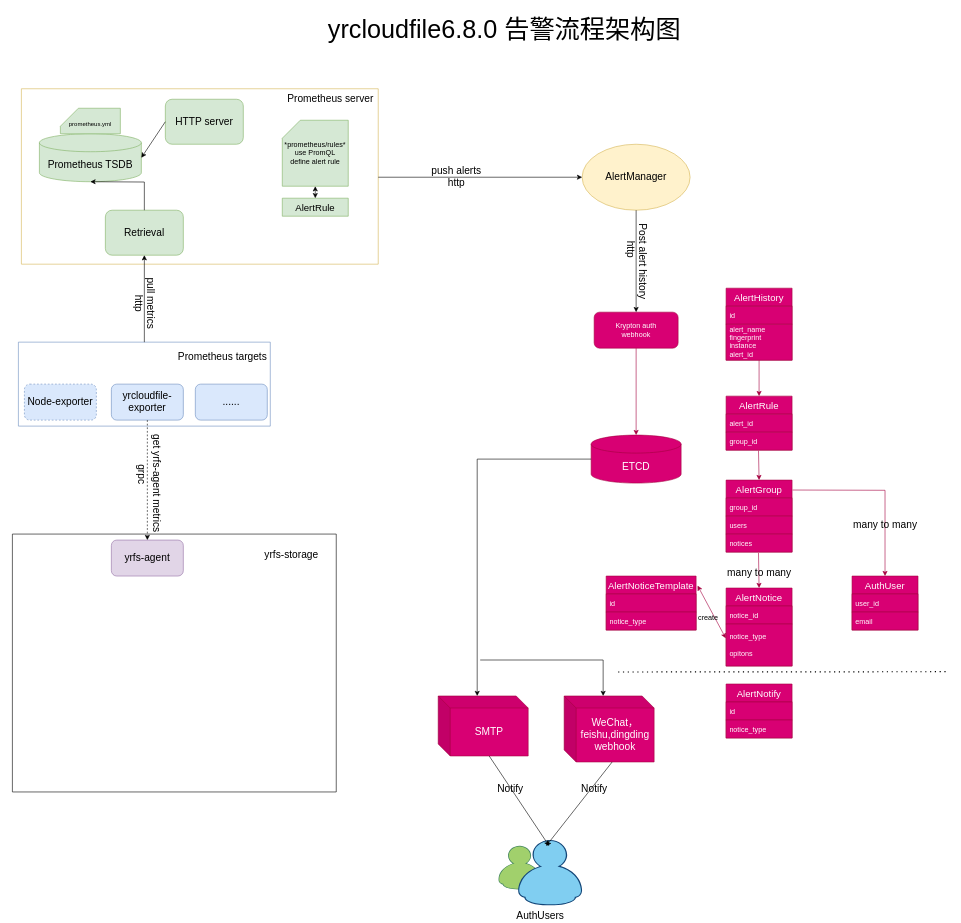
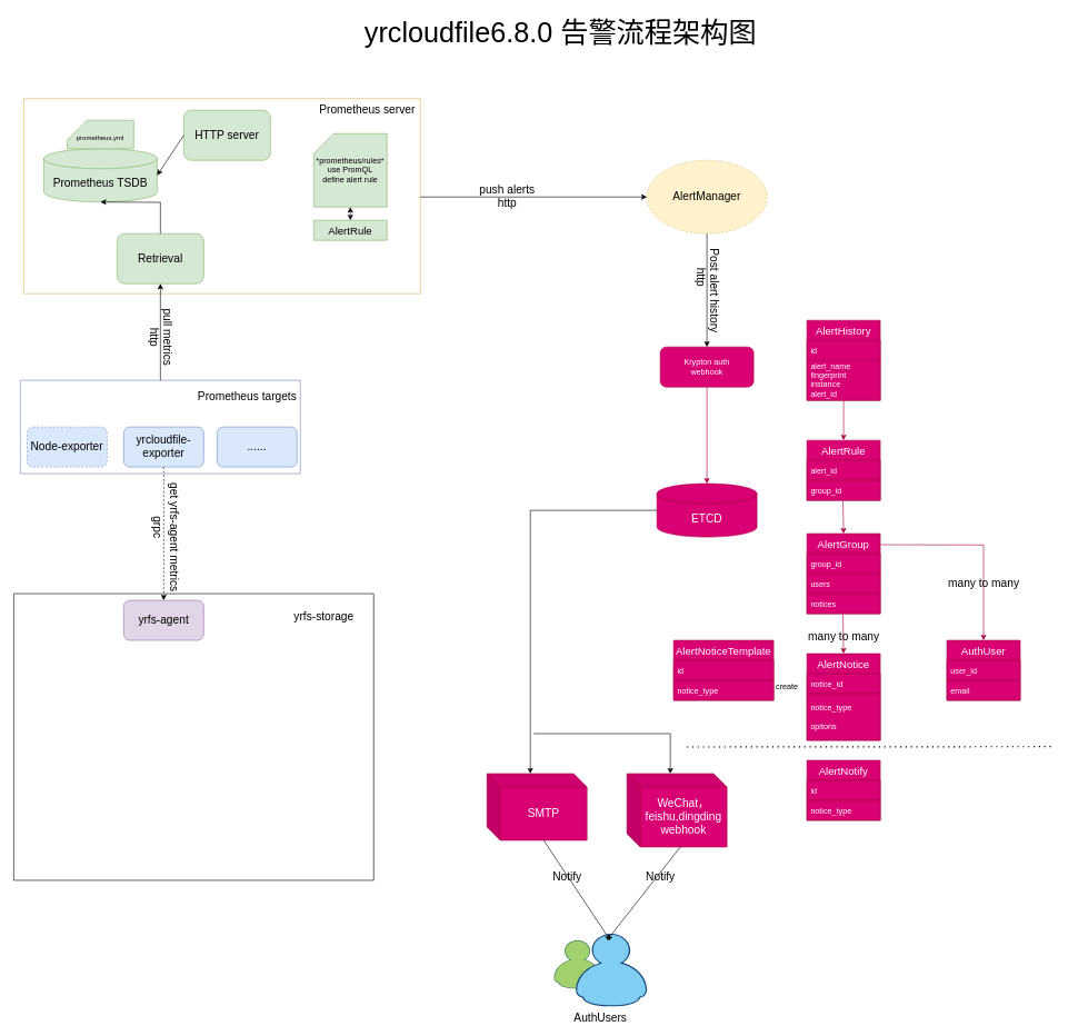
  <mxCell id="0" />
  <mxCell id="1" parent="0" />
  <mxCell id="2" value="Prometheus TSDB" style="shape=cylinder3;whiteSpace=wrap;html=1;boundedLbl=1;backgroundOutline=1;size=15;fillColor=#d5e8d4;strokeColor=#82b366;fontSize=17;" parent="1" vertex="1"><mxGeometry x="65" y="222.5" width="170" height="80" as="geometry" /></mxCell>
- <mxCell id="3" value="AlertManager" style="ellipse;whiteSpace=wrap;html=1;fillColor=#fff2cc;strokeColor=#d6b656;fontSize=17;" parent="1" vertex="1"><mxGeometry x="970" y="240" width="180" height="110" as="geometry" /></mxCell>
+ <mxCell id="3" value="AlertManager" style="ellipse;whiteSpace=wrap;html=1;fillColor=#fff2cc;strokeColor=#d6b656;fontSize=17;dashed=1;" parent="1" vertex="1"><mxGeometry x="970" y="240" width="180" height="110" as="geometry" /></mxCell>
  <mxCell id="4" value="yrcloudfile6.8.0 告警流程架构图" style="text;html=1;align=center;verticalAlign=middle;resizable=0;points=[];autosize=1;strokeColor=none;fillColor=none;fontSize=42;" parent="1" vertex="1"><mxGeometry x="540" y="20" width="600" height="60" as="geometry" /></mxCell>
  <mxCell id="5" value="&lt;font size=&quot;1&quot;&gt;prometheus.yml&lt;/font&gt;" style="shape=card;whiteSpace=wrap;html=1;fontSize=26;fillColor=#d5e8d4;strokeColor=#82b366;" parent="1" vertex="1"><mxGeometry x="100" y="180" width="100" height="42.5" as="geometry" /></mxCell>
  <mxCell id="6" value="" style="swimlane;startSize=0;fontSize=17;fillColor=#fff2cc;strokeColor=#d6b656;" parent="1" vertex="1"><mxGeometry x="35" y="147.5" width="595" height="292.5" as="geometry" /></mxCell>
  <mxCell id="7" value="HTTP server" style="rounded=1;whiteSpace=wrap;html=1;fontSize=17;fillColor=#d5e8d4;strokeColor=#82b366;" parent="6" vertex="1"><mxGeometry x="240" y="17.5" width="130" height="75" as="geometry" /></mxCell>
  <mxCell id="8" value="Prometheus server" style="text;html=1;align=center;verticalAlign=middle;resizable=0;points=[];autosize=1;strokeColor=none;fillColor=none;fontSize=17;" parent="6" vertex="1"><mxGeometry x="435" y="2.5" width="160" height="30" as="geometry" /></mxCell>
  <mxCell id="9" value="Retrieval" style="rounded=1;whiteSpace=wrap;html=1;fontSize=17;fillColor=#d5e8d4;strokeColor=#82b366;" parent="6" vertex="1"><mxGeometry x="140" y="202.5" width="130" height="75" as="geometry" /></mxCell>
  <mxCell id="10" value="*prometheus/rules*&lt;br&gt;use PromQL&lt;br&gt;define alert rule" style="shape=card;whiteSpace=wrap;html=1;fillColor=#d5e8d4;strokeColor=#82b366;" parent="6" vertex="1"><mxGeometry x="435" y="52.5" width="110" height="110" as="geometry" /></mxCell>
  <mxCell id="11" value="AlertRule" style="swimlane;fontStyle=0;childLayout=stackLayout;horizontal=1;startSize=30;horizontalStack=0;resizeParent=1;resizeParentMax=0;resizeLast=0;collapsible=1;marginBottom=0;fontSize=16;fillColor=#d5e8d4;strokeColor=#82b366;" parent="6" vertex="1"><mxGeometry x="435" y="182.5" width="110" height="30" as="geometry" /></mxCell>
  <mxCell id="12" value="" style="endArrow=classic;startArrow=classic;html=1;rounded=0;fontSize=17;entryX=0.5;entryY=1;entryDx=0;entryDy=0;entryPerimeter=0;exitX=0.5;exitY=0;exitDx=0;exitDy=0;" parent="6" source="11" target="10" edge="1"><mxGeometry width="50" height="50" relative="1" as="geometry"><mxPoint x="735" y="302.5" as="sourcePoint" /><mxPoint x="785" y="252.5" as="targetPoint" /></mxGeometry></mxCell>
  <mxCell id="13" value="" style="endArrow=classic;html=1;rounded=0;fontSize=17;entryX=1;entryY=0.5;entryDx=0;entryDy=0;entryPerimeter=0;exitX=0;exitY=0.5;exitDx=0;exitDy=0;" parent="1" source="7" target="2" edge="1"><mxGeometry width="50" height="50" relative="1" as="geometry"><mxPoint x="345" y="332.5" as="sourcePoint" /><mxPoint x="395" y="282.5" as="targetPoint" /></mxGeometry></mxCell>
  <mxCell id="14" value="" style="endArrow=classic;html=1;rounded=0;fontSize=17;entryX=0;entryY=0.5;entryDx=0;entryDy=0;startArrow=none;" parent="1" target="3" edge="1"><mxGeometry width="50" height="50" relative="1" as="geometry"><mxPoint x="630" y="295" as="sourcePoint" /><mxPoint x="640" y="340" as="targetPoint" /></mxGeometry></mxCell>
  <mxCell id="15" value="http" style="text;html=1;align=center;verticalAlign=middle;resizable=0;points=[];autosize=1;strokeColor=none;fillColor=none;fontSize=17;" parent="1" vertex="1"><mxGeometry x="740" y="290" width="40" height="30" as="geometry" /></mxCell>
  <mxCell id="16" value="push alerts" style="text;html=1;align=center;verticalAlign=middle;resizable=0;points=[];autosize=1;strokeColor=none;fillColor=none;fontSize=17;" parent="1" vertex="1"><mxGeometry x="710" y="270" width="100" height="30" as="geometry" /></mxCell>
  <mxCell id="17" value="ETCD" style="shape=cylinder3;whiteSpace=wrap;html=1;boundedLbl=1;backgroundOutline=1;size=15;fontSize=17;fillColor=#d80073;fontColor=#ffffff;strokeColor=#A50040;" parent="1" vertex="1"><mxGeometry x="985" y="725" width="150" height="80" as="geometry" /></mxCell>
  <mxCell id="18" value="AlertRule" style="swimlane;fontStyle=0;childLayout=stackLayout;horizontal=1;startSize=30;horizontalStack=0;resizeParent=1;resizeParentMax=0;resizeLast=0;collapsible=1;marginBottom=0;fontSize=16;fillColor=#d80073;fontColor=#ffffff;strokeColor=#A50040;" parent="1" vertex="1"><mxGeometry x="1210" y="660" width="110" height="90" as="geometry" /></mxCell>
  <mxCell id="19" value="alert_id" style="text;strokeColor=#A50040;fillColor=#d80073;align=left;verticalAlign=middle;spacingLeft=4;spacingRight=4;overflow=hidden;points=[[0,0.5],[1,0.5]];portConstraint=eastwest;rotatable=0;fontSize=12;fontColor=#ffffff;" parent="18" vertex="1"><mxGeometry y="30" width="110" height="30" as="geometry" /></mxCell>
  <mxCell id="20" value="group_id" style="text;strokeColor=#A50040;fillColor=#d80073;align=left;verticalAlign=middle;spacingLeft=4;spacingRight=4;overflow=hidden;points=[[0,0.5],[1,0.5]];portConstraint=eastwest;rotatable=0;fontSize=12;fontColor=#ffffff;" parent="18" vertex="1"><mxGeometry y="60" width="110" height="30" as="geometry" /></mxCell>
  <mxCell id="21" value="AlertGroup" style="swimlane;fontStyle=0;childLayout=stackLayout;horizontal=1;startSize=30;horizontalStack=0;resizeParent=1;resizeParentMax=0;resizeLast=0;collapsible=1;marginBottom=0;fontSize=16;fillColor=#d80073;fontColor=#ffffff;strokeColor=#A50040;" parent="1" vertex="1"><mxGeometry x="1210" y="800" width="110" height="120" as="geometry" /></mxCell>
  <mxCell id="22" value="group_id" style="text;strokeColor=#A50040;fillColor=#d80073;align=left;verticalAlign=middle;spacingLeft=4;spacingRight=4;overflow=hidden;points=[[0,0.5],[1,0.5]];portConstraint=eastwest;rotatable=0;fontSize=12;fontColor=#ffffff;" parent="21" vertex="1"><mxGeometry y="30" width="110" height="30" as="geometry" /></mxCell>
  <mxCell id="23" value="users" style="text;strokeColor=#A50040;fillColor=#d80073;align=left;verticalAlign=middle;spacingLeft=4;spacingRight=4;overflow=hidden;points=[[0,0.5],[1,0.5]];portConstraint=eastwest;rotatable=0;fontSize=12;fontColor=#ffffff;" parent="21" vertex="1"><mxGeometry y="60" width="110" height="30" as="geometry" /></mxCell>
  <mxCell id="24" value="notices" style="text;strokeColor=#A50040;fillColor=#d80073;align=left;verticalAlign=middle;spacingLeft=4;spacingRight=4;overflow=hidden;points=[[0,0.5],[1,0.5]];portConstraint=eastwest;rotatable=0;fontSize=12;fontColor=#ffffff;" parent="21" vertex="1"><mxGeometry y="90" width="110" height="30" as="geometry" /></mxCell>
  <mxCell id="25" value="Krypton auth&lt;br&gt;webhook" style="rounded=1;whiteSpace=wrap;html=1;fontSize=12;fillColor=#d80073;fontColor=#ffffff;strokeColor=#A50040;" parent="1" vertex="1"><mxGeometry x="990" y="520" width="140" height="60" as="geometry" /></mxCell>
  <mxCell id="26" value="" style="endArrow=classic;html=1;rounded=0;fontSize=12;entryX=0.5;entryY=0;entryDx=0;entryDy=0;exitX=0.5;exitY=1;exitDx=0;exitDy=0;" parent="1" source="3" target="25" edge="1"><mxGeometry width="50" height="50" relative="1" as="geometry"><mxPoint x="900" y="500" as="sourcePoint" /><mxPoint x="950" y="450" as="targetPoint" /></mxGeometry></mxCell>
  <mxCell id="27" value="http" style="text;html=1;align=center;verticalAlign=middle;resizable=0;points=[];autosize=1;strokeColor=none;fillColor=none;fontSize=17;rotation=90;" parent="1" vertex="1"><mxGeometry x="1030" y="400" width="40" height="30" as="geometry" /></mxCell>
  <mxCell id="28" value="Post alert history" style="text;html=1;align=center;verticalAlign=middle;resizable=0;points=[];autosize=1;strokeColor=none;fillColor=none;fontSize=17;rotation=90;" parent="1" vertex="1"><mxGeometry x="1000" y="420" width="140" height="30" as="geometry" /></mxCell>
  <mxCell id="29" value="" style="endArrow=classic;html=1;rounded=0;fontSize=17;entryX=0.5;entryY=1;entryDx=0;entryDy=0;entryPerimeter=0;exitX=0.5;exitY=0;exitDx=0;exitDy=0;" parent="1" source="9" target="2" edge="1"><mxGeometry width="50" height="50" relative="1" as="geometry"><mxPoint x="350" y="460" as="sourcePoint" /><mxPoint x="400" y="410" as="targetPoint" /><Array as="points"><mxPoint x="240" y="303" /></Array></mxGeometry></mxCell>
  <mxCell id="30" value="" style="swimlane;startSize=0;fontSize=17;fillColor=#dae8fc;strokeColor=#6c8ebf;" parent="1" vertex="1"><mxGeometry x="30" y="570" width="420" height="140" as="geometry" /></mxCell>
  <mxCell id="31" value="Node-exporter" style="rounded=1;whiteSpace=wrap;html=1;fontSize=17;fillColor=#dae8fc;strokeColor=#6c8ebf;dashed=1;" parent="30" vertex="1"><mxGeometry x="10" y="70" width="120" height="60" as="geometry" /></mxCell>
  <mxCell id="32" value="yrcloudfile-exporter" style="rounded=1;whiteSpace=wrap;html=1;fontSize=17;fillColor=#dae8fc;strokeColor=#6c8ebf;" parent="30" vertex="1"><mxGeometry x="155" y="70" width="120" height="60" as="geometry" /></mxCell>
  <mxCell id="33" value="......" style="rounded=1;whiteSpace=wrap;html=1;fontSize=17;fillColor=#dae8fc;strokeColor=#6c8ebf;" parent="30" vertex="1"><mxGeometry x="295" y="70" width="120" height="60" as="geometry" /></mxCell>
  <mxCell id="34" value="Prometheus targets" style="text;html=1;align=center;verticalAlign=middle;resizable=0;points=[];autosize=1;strokeColor=none;fillColor=none;fontSize=17;" parent="30" vertex="1"><mxGeometry x="260" y="10" width="160" height="30" as="geometry" /></mxCell>
  <mxCell id="35" value="" style="swimlane;startSize=0;fontSize=17;" parent="1" vertex="1"><mxGeometry x="20" y="890" width="540" height="430" as="geometry" /></mxCell>
  <mxCell id="36" value="yrfs-storage" style="text;html=1;align=center;verticalAlign=middle;resizable=0;points=[];autosize=1;strokeColor=none;fillColor=none;fontSize=17;" parent="35" vertex="1"><mxGeometry x="410" y="20" width="110" height="30" as="geometry" /></mxCell>
  <mxCell id="37" value="yrfs-agent" style="rounded=1;whiteSpace=wrap;html=1;fontSize=17;fillColor=#e1d5e7;strokeColor=#9673a6;" parent="35" vertex="1"><mxGeometry x="165" y="10" width="120" height="60" as="geometry" /></mxCell>
  <mxCell id="38" value="" style="endArrow=classic;html=1;rounded=0;fontSize=17;entryX=0.5;entryY=0;entryDx=0;entryDy=0;exitX=0.5;exitY=1;exitDx=0;exitDy=0;dashed=1;" parent="1" source="32" target="37" edge="1"><mxGeometry width="50" height="50" relative="1" as="geometry"><mxPoint x="390" y="800" as="sourcePoint" /><mxPoint x="350" y="730" as="targetPoint" /></mxGeometry></mxCell>
  <mxCell id="39" value="grpc" style="text;html=1;align=center;verticalAlign=middle;resizable=0;points=[];autosize=1;strokeColor=none;fillColor=none;fontSize=17;rotation=90;" parent="1" vertex="1"><mxGeometry x="210" y="775" width="50" height="30" as="geometry" /></mxCell>
  <mxCell id="40" value="get yrfs-agent metrics" style="text;html=1;align=center;verticalAlign=middle;resizable=0;points=[];autosize=1;strokeColor=none;fillColor=none;fontSize=17;rotation=90;" parent="1" vertex="1"><mxGeometry x="170" y="790" width="180" height="30" as="geometry" /></mxCell>
  <mxCell id="41" value="" style="endArrow=classic;html=1;rounded=0;fontSize=17;entryX=0.5;entryY=1;entryDx=0;entryDy=0;exitX=0.5;exitY=0;exitDx=0;exitDy=0;" parent="1" source="30" target="9" edge="1"><mxGeometry width="50" height="50" relative="1" as="geometry"><mxPoint x="300" y="690" as="sourcePoint" /><mxPoint x="350" y="640" as="targetPoint" /></mxGeometry></mxCell>
  <mxCell id="42" value="http" style="text;html=1;align=center;verticalAlign=middle;resizable=0;points=[];autosize=1;strokeColor=none;fillColor=none;fontSize=17;rotation=90;" parent="1" vertex="1"><mxGeometry x="210" y="490" width="40" height="30" as="geometry" /></mxCell>
  <mxCell id="43" value="pull metrics" style="text;html=1;align=center;verticalAlign=middle;resizable=0;points=[];autosize=1;strokeColor=none;fillColor=none;fontSize=17;rotation=90;" parent="1" vertex="1"><mxGeometry x="200" y="490" width="100" height="30" as="geometry" /></mxCell>
  <mxCell id="44" value="" style="endArrow=classic;html=1;rounded=0;fontSize=17;entryX=0.5;entryY=0;entryDx=0;entryDy=0;entryPerimeter=0;exitX=0.5;exitY=1;exitDx=0;exitDy=0;fillColor=#d80073;strokeColor=#A50040;" parent="1" source="25" target="17" edge="1"><mxGeometry width="50" height="50" relative="1" as="geometry"><mxPoint x="990" y="690" as="sourcePoint" /><mxPoint x="1040" y="640" as="targetPoint" /></mxGeometry></mxCell>
  <mxCell id="45" value="" style="endArrow=classic;html=1;rounded=0;fontSize=17;entryX=0.5;entryY=0;entryDx=0;entryDy=0;exitX=0.491;exitY=1.033;exitDx=0;exitDy=0;exitPerimeter=0;fillColor=#d80073;strokeColor=#A50040;" parent="1" source="20" target="21" edge="1"><mxGeometry width="50" height="50" relative="1" as="geometry"><mxPoint x="1170" y="890" as="sourcePoint" /><mxPoint x="1220" y="840" as="targetPoint" /></mxGeometry></mxCell>
  <mxCell id="46" value="AlertNotice" style="swimlane;fontStyle=0;childLayout=stackLayout;horizontal=1;startSize=30;horizontalStack=0;resizeParent=1;resizeParentMax=0;resizeLast=0;collapsible=1;marginBottom=0;fontSize=16;fillColor=#d80073;fontColor=#ffffff;strokeColor=#A50040;" parent="1" vertex="1"><mxGeometry x="1210" y="980" width="110" height="130" as="geometry" /></mxCell>
  <mxCell id="47" value="notice_id" style="text;strokeColor=#A50040;fillColor=#d80073;align=left;verticalAlign=middle;spacingLeft=4;spacingRight=4;overflow=hidden;points=[[0,0.5],[1,0.5]];portConstraint=eastwest;rotatable=0;fontSize=12;fontColor=#ffffff;" parent="46" vertex="1"><mxGeometry y="30" width="110" height="30" as="geometry" /></mxCell>
  <mxCell id="48" value="notice_type&#10;&#10;opitons" style="text;strokeColor=#A50040;fillColor=#d80073;align=left;verticalAlign=middle;spacingLeft=4;spacingRight=4;overflow=hidden;points=[[0,0.5],[1,0.5]];portConstraint=eastwest;rotatable=0;fontSize=12;fontColor=#ffffff;" parent="46" vertex="1"><mxGeometry y="60" width="110" height="70" as="geometry" /></mxCell>
  <mxCell id="49" value="AuthUser" style="swimlane;fontStyle=0;childLayout=stackLayout;horizontal=1;startSize=30;horizontalStack=0;resizeParent=1;resizeParentMax=0;resizeLast=0;collapsible=1;marginBottom=0;fontSize=16;fillColor=#d80073;fontColor=#ffffff;strokeColor=#A50040;" parent="1" vertex="1"><mxGeometry x="1420" y="960" width="110" height="90" as="geometry" /></mxCell>
  <mxCell id="50" value="user_id" style="text;strokeColor=#A50040;fillColor=#d80073;align=left;verticalAlign=middle;spacingLeft=4;spacingRight=4;overflow=hidden;points=[[0,0.5],[1,0.5]];portConstraint=eastwest;rotatable=0;fontSize=12;fontColor=#ffffff;" parent="49" vertex="1"><mxGeometry y="30" width="110" height="30" as="geometry" /></mxCell>
  <mxCell id="51" value="email" style="text;strokeColor=#A50040;fillColor=#d80073;align=left;verticalAlign=middle;spacingLeft=4;spacingRight=4;overflow=hidden;points=[[0,0.5],[1,0.5]];portConstraint=eastwest;rotatable=0;fontSize=12;fontColor=#ffffff;" parent="49" vertex="1"><mxGeometry y="60" width="110" height="30" as="geometry" /></mxCell>
  <mxCell id="52" value="" style="endArrow=classic;html=1;rounded=0;fontSize=17;exitX=0.491;exitY=1.047;exitDx=0;exitDy=0;exitPerimeter=0;entryX=0.5;entryY=0;entryDx=0;entryDy=0;fillColor=#d80073;strokeColor=#A50040;" parent="1" source="24" target="46" edge="1"><mxGeometry width="50" height="50" relative="1" as="geometry"><mxPoint x="1060" y="890" as="sourcePoint" /><mxPoint x="1110" y="840" as="targetPoint" /></mxGeometry></mxCell>
  <mxCell id="53" value="many to many" style="text;html=1;align=center;verticalAlign=middle;resizable=0;points=[];autosize=1;fontSize=17;" parent="1" vertex="1"><mxGeometry x="1205" y="940" width="120" height="30" as="geometry" /></mxCell>
  <mxCell id="54" value="" style="endArrow=classic;html=1;rounded=0;fontSize=17;entryX=0.5;entryY=0;entryDx=0;entryDy=0;exitX=1.007;exitY=0.138;exitDx=0;exitDy=0;exitPerimeter=0;fillColor=#d80073;strokeColor=#A50040;" parent="1" source="21" target="49" edge="1"><mxGeometry width="50" height="50" relative="1" as="geometry"><mxPoint x="1060" y="890" as="sourcePoint" /><mxPoint x="1110" y="840" as="targetPoint" /><Array as="points"><mxPoint x="1475" y="817" /></Array></mxGeometry></mxCell>
  <mxCell id="55" value="many to many" style="text;html=1;align=center;verticalAlign=middle;resizable=0;points=[];autosize=1;fontSize=17;" parent="1" vertex="1"><mxGeometry x="1415" y="860" width="120" height="30" as="geometry" /></mxCell>
  <mxCell id="56" value="AlertNotify" style="swimlane;fontStyle=0;childLayout=stackLayout;horizontal=1;startSize=30;horizontalStack=0;resizeParent=1;resizeParentMax=0;resizeLast=0;collapsible=1;marginBottom=0;fontSize=16;fillColor=#d80073;fontColor=#ffffff;strokeColor=#A50040;" parent="1" vertex="1"><mxGeometry x="1210" y="1140" width="110" height="90" as="geometry" /></mxCell>
  <mxCell id="57" value="id" style="text;strokeColor=#A50040;fillColor=#d80073;align=left;verticalAlign=middle;spacingLeft=4;spacingRight=4;overflow=hidden;points=[[0,0.5],[1,0.5]];portConstraint=eastwest;rotatable=0;fontSize=12;fontColor=#ffffff;" parent="56" vertex="1"><mxGeometry y="30" width="110" height="30" as="geometry" /></mxCell>
  <mxCell id="58" value="notice_type" style="text;strokeColor=#A50040;fillColor=#d80073;align=left;verticalAlign=middle;spacingLeft=4;spacingRight=4;overflow=hidden;points=[[0,0.5],[1,0.5]];portConstraint=eastwest;rotatable=0;fontSize=12;fontColor=#ffffff;" parent="56" vertex="1"><mxGeometry y="60" width="110" height="30" as="geometry" /></mxCell>
  <mxCell id="59" value="AlertNoticeTemplate" style="swimlane;fontStyle=0;childLayout=stackLayout;horizontal=1;startSize=30;horizontalStack=0;resizeParent=1;resizeParentMax=0;resizeLast=0;collapsible=1;marginBottom=0;fontSize=16;fillColor=#d80073;fontColor=#ffffff;strokeColor=#A50040;" parent="1" vertex="1"><mxGeometry x="1010" y="960" width="150" height="90" as="geometry" /></mxCell>
  <mxCell id="60" value="id" style="text;strokeColor=#A50040;fillColor=#d80073;align=left;verticalAlign=middle;spacingLeft=4;spacingRight=4;overflow=hidden;points=[[0,0.5],[1,0.5]];portConstraint=eastwest;rotatable=0;fontSize=12;fontColor=#ffffff;" parent="59" vertex="1"><mxGeometry y="30" width="150" height="30" as="geometry" /></mxCell>
  <mxCell id="61" value="notice_type" style="text;strokeColor=#A50040;fillColor=#d80073;align=left;verticalAlign=middle;spacingLeft=4;spacingRight=4;overflow=hidden;points=[[0,0.5],[1,0.5]];portConstraint=eastwest;rotatable=0;fontSize=12;fontColor=#ffffff;" parent="59" vertex="1"><mxGeometry y="60" width="150" height="30" as="geometry" /></mxCell>
- <mxCell id="62" value="" style="endArrow=classic;startArrow=classic;html=1;rounded=0;fontSize=17;exitX=1.016;exitY=0.176;exitDx=0;exitDy=0;exitPerimeter=0;entryX=-0.004;entryY=0.34;entryDx=0;entryDy=0;entryPerimeter=0;fillColor=#d80073;strokeColor=#A50040;" parent="1" source="59" target="48" edge="1"><mxGeometry width="50" height="50" relative="1" as="geometry"><mxPoint x="1190" y="1070" as="sourcePoint" /><mxPoint x="1240" y="1020" as="targetPoint" /></mxGeometry></mxCell>
  <mxCell id="63" value="AlertHistory" style="swimlane;fontStyle=0;childLayout=stackLayout;horizontal=1;startSize=30;horizontalStack=0;resizeParent=1;resizeParentMax=0;resizeLast=0;collapsible=1;marginBottom=0;fontSize=16;fillColor=#d80073;fontColor=#ffffff;strokeColor=#A50040;" parent="1" vertex="1"><mxGeometry x="1210" y="480" width="110" height="120" as="geometry" /></mxCell>
  <mxCell id="64" value="id" style="text;strokeColor=#A50040;fillColor=#d80073;align=left;verticalAlign=middle;spacingLeft=4;spacingRight=4;overflow=hidden;points=[[0,0.5],[1,0.5]];portConstraint=eastwest;rotatable=0;fontSize=12;fontColor=#ffffff;" parent="63" vertex="1"><mxGeometry y="30" width="110" height="30" as="geometry" /></mxCell>
  <mxCell id="65" value="alert_name&#10;fingerprint&#10;instance&#10;alert_id&#10;" style="text;strokeColor=#A50040;fillColor=#d80073;align=left;verticalAlign=middle;spacingLeft=4;spacingRight=4;overflow=hidden;points=[[0,0.5],[1,0.5]];portConstraint=eastwest;rotatable=0;fontSize=12;fontColor=#ffffff;" parent="63" vertex="1"><mxGeometry y="60" width="110" height="60" as="geometry" /></mxCell>
  <mxCell id="66" value="" style="endArrow=classic;html=1;rounded=0;fontSize=17;entryX=0.5;entryY=0;entryDx=0;entryDy=0;exitX=0.5;exitY=1;exitDx=0;exitDy=0;startArrow=none;fillColor=#d80073;strokeColor=#A50040;" parent="1" source="63" target="18" edge="1"><mxGeometry width="50" height="50" relative="1" as="geometry"><mxPoint x="1264.8" y="641.89" as="sourcePoint" /><mxPoint x="1240" y="690" as="targetPoint" /></mxGeometry></mxCell>
  <mxCell id="67" value="" style="endArrow=none;dashed=1;html=1;dashPattern=1 3;strokeWidth=2;rounded=0;fontSize=17;" parent="1" edge="1"><mxGeometry width="50" height="50" relative="1" as="geometry"><mxPoint x="1030" y="1120" as="sourcePoint" /><mxPoint x="1580" y="1119.5" as="targetPoint" /></mxGeometry></mxCell>
  <mxCell id="68" value="SMTP" style="shape=cube;whiteSpace=wrap;html=1;boundedLbl=1;backgroundOutline=1;darkOpacity=0.05;darkOpacity2=0.1;fontSize=17;fillColor=#d80073;fontColor=#ffffff;strokeColor=#A50040;" parent="1" vertex="1"><mxGeometry x="730" y="1160" width="150" height="100" as="geometry" /></mxCell>
  <mxCell id="69" value="" style="endArrow=classic;html=1;rounded=0;fontSize=17;exitX=0;exitY=0.5;exitDx=0;exitDy=0;exitPerimeter=0;entryX=0;entryY=0;entryDx=65;entryDy=0;entryPerimeter=0;" parent="1" source="17" target="68" edge="1"><mxGeometry width="50" height="50" relative="1" as="geometry"><mxPoint x="850" y="1160" as="sourcePoint" /><mxPoint x="900" y="1110" as="targetPoint" /><Array as="points"><mxPoint x="795" y="765" /></Array></mxGeometry></mxCell>
  <mxCell id="70" value="AuthUsers" style="dashed=0;outlineConnect=0;html=1;align=center;labelPosition=center;verticalLabelPosition=bottom;verticalAlign=top;shape=mxgraph.weblogos.messenger;fontSize=17;" parent="1" vertex="1"><mxGeometry x="830" y="1400" width="140" height="110" as="geometry" /></mxCell>
  <mxCell id="71" value="" style="endArrow=classic;html=1;rounded=0;fontSize=17;exitX=0;exitY=0;exitDx=85;exitDy=100;exitPerimeter=0;entryX=0.607;entryY=0.091;entryDx=0;entryDy=0;entryPerimeter=0;" parent="1" source="68" target="70" edge="1"><mxGeometry width="50" height="50" relative="1" as="geometry"><mxPoint x="870" y="1290" as="sourcePoint" /><mxPoint x="920" y="1240" as="targetPoint" /></mxGeometry></mxCell>
  <mxCell id="72" value="Notify" style="text;html=1;align=center;verticalAlign=middle;resizable=0;points=[];autosize=1;strokeColor=none;fillColor=none;fontSize=17;" parent="1" vertex="1"><mxGeometry x="820" y="1300" width="60" height="30" as="geometry" /></mxCell>
  <mxCell id="73" value="WeChat，feishu,dingding&lt;br&gt;webhook" style="shape=cube;whiteSpace=wrap;html=1;boundedLbl=1;backgroundOutline=1;darkOpacity=0.05;darkOpacity2=0.1;fontSize=17;fillColor=#d80073;fontColor=#ffffff;strokeColor=#A50040;" parent="1" vertex="1"><mxGeometry x="940" y="1160" width="150" height="110" as="geometry" /></mxCell>
  <mxCell id="74" value="" style="endArrow=classic;html=1;rounded=0;fontSize=17;" parent="1" edge="1"><mxGeometry width="50" height="50" relative="1" as="geometry"><mxPoint x="1020" y="1270" as="sourcePoint" /><mxPoint x="910" y="1410" as="targetPoint" /></mxGeometry></mxCell>
  <mxCell id="75" value="Notify" style="text;html=1;align=center;verticalAlign=middle;resizable=0;points=[];autosize=1;strokeColor=none;fillColor=none;fontSize=17;" parent="1" vertex="1"><mxGeometry x="960" y="1300" width="60" height="30" as="geometry" /></mxCell>
  <mxCell id="76" value="" style="endArrow=classic;html=1;rounded=0;fontSize=17;entryX=0;entryY=0;entryDx=65;entryDy=0;entryPerimeter=0;" parent="1" target="73" edge="1"><mxGeometry width="50" height="50" relative="1" as="geometry"><mxPoint x="800" y="1100" as="sourcePoint" /><mxPoint x="920" y="1100" as="targetPoint" /><Array as="points"><mxPoint x="1005" y="1100" /></Array></mxGeometry></mxCell>
  <mxCell id="77" value="create" style="text;html=1;align=center;verticalAlign=middle;resizable=0;points=[];autosize=1;strokeColor=none;fillColor=none;" vertex="1" parent="1"><mxGeometry x="1155" y="1020" width="50" height="20" as="geometry" /></mxCell>
